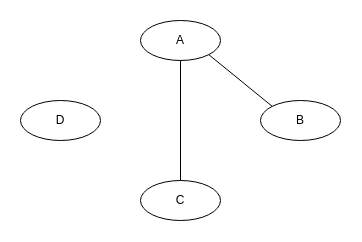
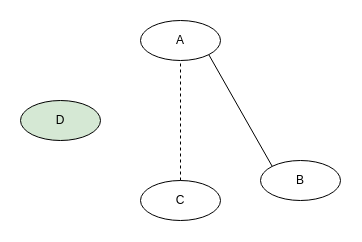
  <mxCell id="0" />
  <mxCell id="1" parent="0" />
  <mxCell id="2" value="A" style="ellipse;whiteSpace=wrap;html=1;" vertex="1" parent="1"><mxGeometry x="140" y="20" width="80" height="40" as="geometry" /></mxCell>
- <mxCell id="3" value="B" style="ellipse;whiteSpace=wrap;html=1;" vertex="1" parent="1"><mxGeometry x="260" y="100" width="80" height="40" as="geometry" /></mxCell>
+ <mxCell id="3" value="B" style="ellipse;whiteSpace=wrap;html=1;" vertex="1" parent="1"><mxGeometry x="260" y="160" width="80" height="40" as="geometry" /></mxCell>
  <mxCell id="4" value="C" style="ellipse;whiteSpace=wrap;html=1;" vertex="1" parent="1"><mxGeometry x="140" y="180" width="80" height="40" as="geometry" /></mxCell>
- <mxCell id="5" value="D" style="ellipse;whiteSpace=wrap;html=1;" vertex="1" parent="1"><mxGeometry x="20" y="100" width="80" height="40" as="geometry" /></mxCell>
+ <mxCell id="5" value="D" style="ellipse;whiteSpace=wrap;html=1;fillColor=#d5e8d4;" vertex="1" parent="1"><mxGeometry x="20" y="100" width="80" height="40" as="geometry" /></mxCell>
  <mxCell id="6" value="" style="endArrow=none;html=1;exitX=1;exitY=1;exitDx=0;exitDy=0;entryX=0;entryY=0;entryDx=0;entryDy=0;" edge="1" parent="1" source="2" target="3"><mxGeometry width="50" height="50" relative="1" as="geometry"><mxPoint x="380" y="290" as="sourcePoint" /><mxPoint x="430" y="240" as="targetPoint" /></mxGeometry></mxCell>
- <mxCell id="7" value="" style="endArrow=none;html=1;exitX=0.5;exitY=0;exitDx=0;exitDy=0;entryX=0.5;entryY=1;entryDx=0;entryDy=0;" edge="1" parent="1" source="4" target="2"><mxGeometry width="50" height="50" relative="1" as="geometry"><mxPoint x="380" y="290" as="sourcePoint" /><mxPoint x="430" y="240" as="targetPoint" /></mxGeometry></mxCell>
+ <mxCell id="7" value="" style="endArrow=none;html=1;exitX=0.5;exitY=0;exitDx=0;exitDy=0;entryX=0.5;entryY=1;entryDx=0;entryDy=0;dashed=1;" edge="1" parent="1" source="4" target="2"><mxGeometry width="50" height="50" relative="1" as="geometry"><mxPoint x="380" y="290" as="sourcePoint" /><mxPoint x="430" y="240" as="targetPoint" /></mxGeometry></mxCell>
